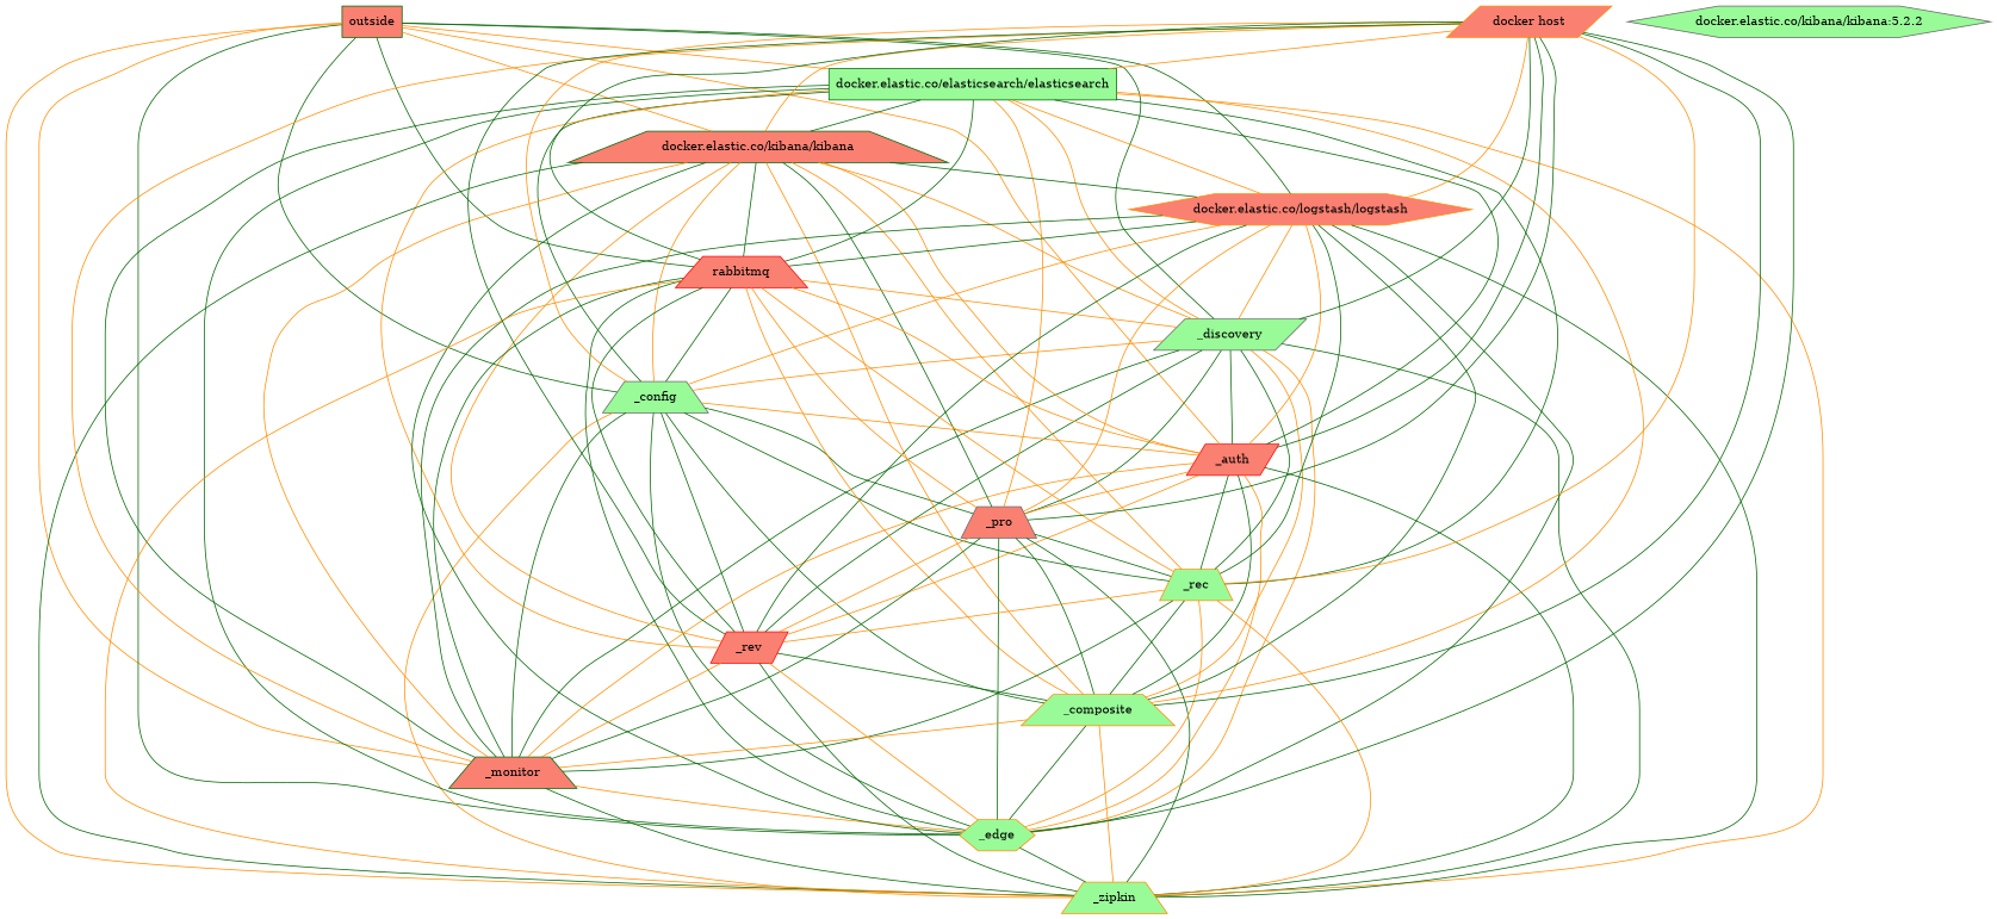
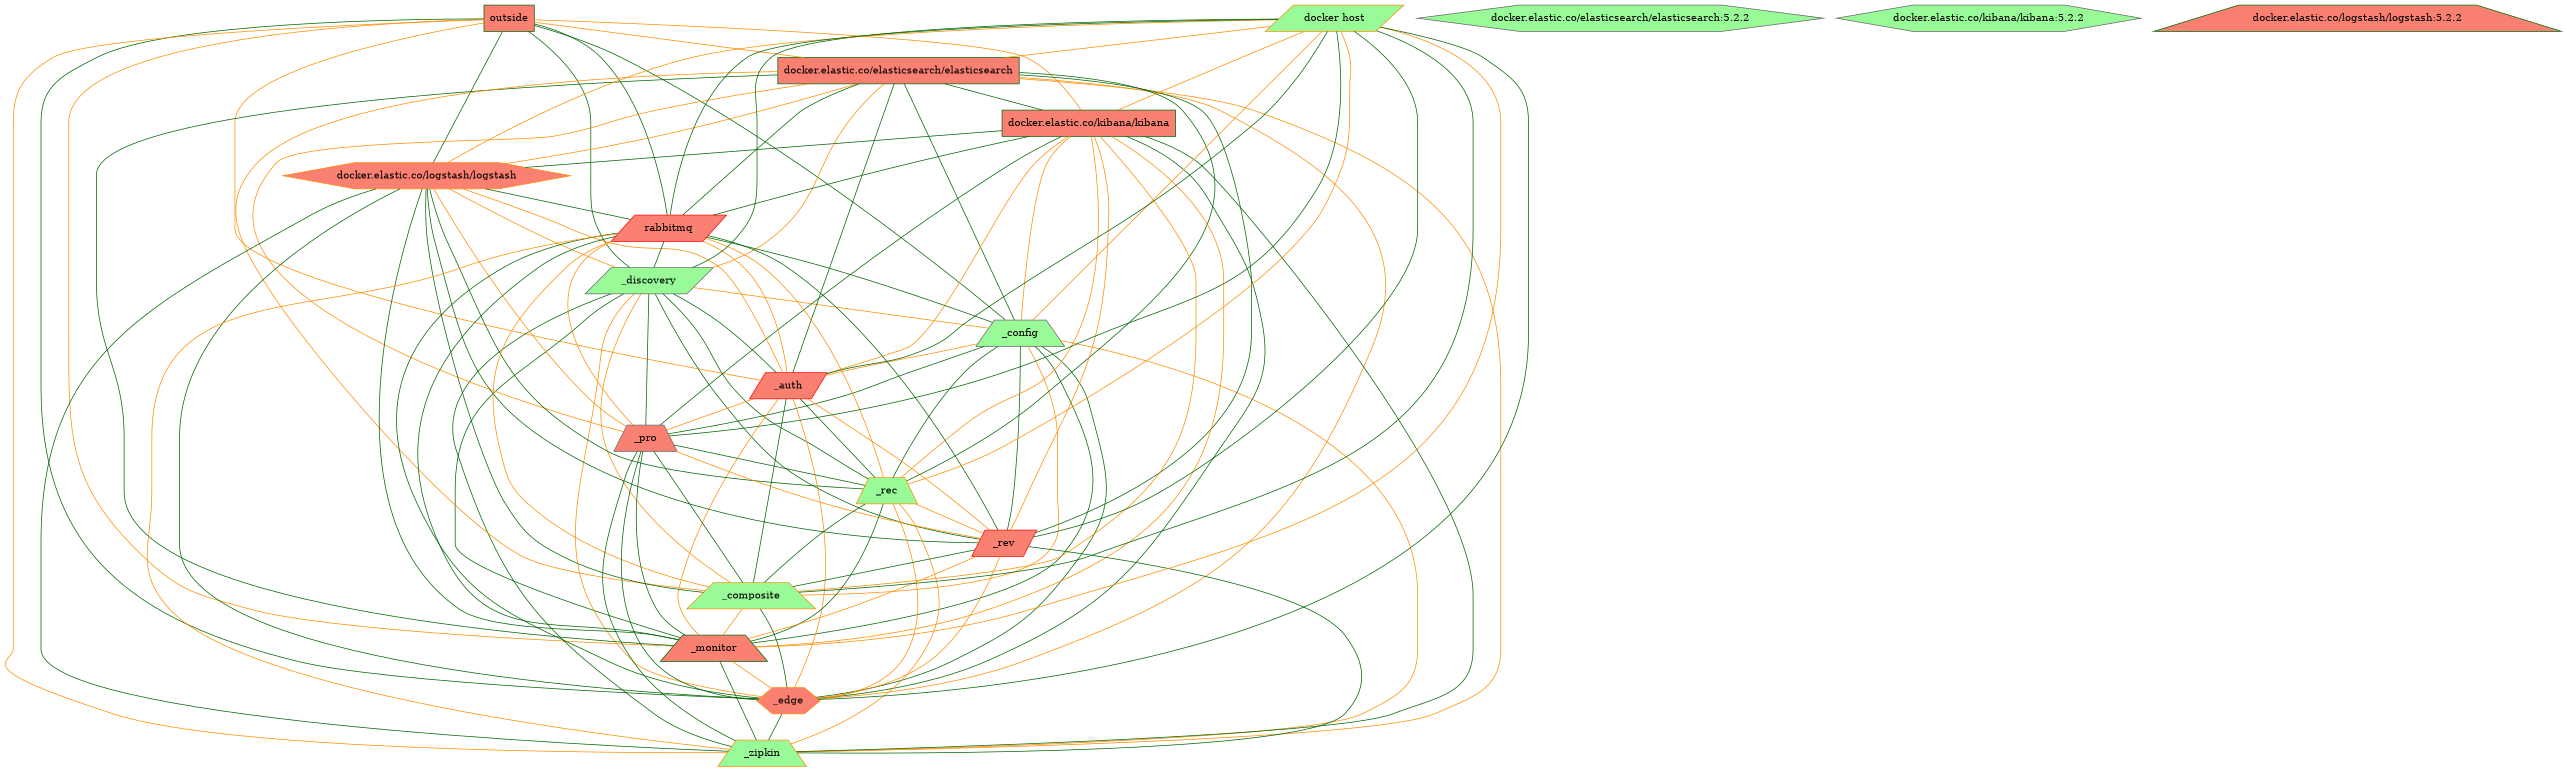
  graph {
    node [color=darkorange fillcolor=salmon shape=trapezium style=filled]
    edge [color=darkgreen contstraint=false]
    outside [color=darkgreen shape=box]
    _discovery [color=gray40 fillcolor=palegreen shape=parallelogram]
    _config [color=gray40 fillcolor=palegreen]
    _auth [color=red shape=parallelogram]
    _monitor [color=darkgreen]
-   _edge [fillcolor=palegreen shape=hexagon]
+   _edge [shape=hexagon]
    _zipkin [fillcolor=palegreen]
-   "docker.elastic.co/elasticsearch/elasticsearch" [color=darkgreen fillcolor=palegreen shape=box]
-   "docker.elastic.co/kibana/kibana" [color=darkgreen]
+   "docker.elastic.co/elasticsearch/elasticsearch" [color=darkgreen shape=box]
+   "docker.elastic.co/kibana/kibana" [color=darkgreen shape=box]
    "docker.elastic.co/logstash/logstash" [shape=hexagon]
-   rabbitmq [color=red]
+   rabbitmq [color=red shape=parallelogram]
    _pro [color=gray40]
    _rec [fillcolor=palegreen]
    _rev [color=red shape=parallelogram]
    _composite [fillcolor=palegreen]
-   "docker host" [shape=parallelogram]
+   "docker host" [fillcolor=palegreen shape=parallelogram]
+   "docker.elastic.co/elasticsearch/elasticsearch:5.2.2" [color=gray40 fillcolor=palegreen shape=hexagon]
    "docker.elastic.co/kibana/kibana:5.2.2" [color=gray40 fillcolor=palegreen shape=hexagon]
+   "docker.elastic.co/logstash/logstash:5.2.2" [color=darkgreen]
    outside -- _discovery
    outside -- _config
    outside -- _auth [color=darkorange]
    outside -- _monitor [color=darkorange]
    outside -- _edge
    outside -- _zipkin [color=darkorange]
    outside -- "docker.elastic.co/elasticsearch/elasticsearch" [color=darkorange headport="5.2.2"]
    outside -- "docker.elastic.co/kibana/kibana" [color=darkorange headport="5.2.2"]
    outside -- "docker.elastic.co/logstash/logstash" [headport="5.2.2"]
    outside -- rabbitmq [headport="3-management"]
    _discovery -- _config [color=darkorange]
    _discovery -- _auth
    _discovery -- _monitor
    _discovery -- _edge [color=darkorange]
    _discovery -- _zipkin
    _discovery -- _pro
    _discovery -- _rec
    _discovery -- _rev
    _discovery -- _composite [color=darkorange]
    _config -- _auth [color=darkorange]
    _config -- _monitor
    _config -- _edge
    _config -- _zipkin [color=darkorange]
    _config -- _pro
    _config -- _rec
    _config -- _rev
-   _config -- _composite
+   _config -- _composite [color=darkorange]
    _auth -- _monitor [color=darkorange]
    _auth -- _edge [color=darkorange]
-   _auth -- _zipkin
    _auth -- _pro [color=darkorange]
    _auth -- _rec
    _auth -- _rev [color=darkorange]
    _auth -- _composite
    _monitor -- _edge [color=darkorange]
    _monitor -- _zipkin
    _edge -- _zipkin
    "docker.elastic.co/elasticsearch/elasticsearch" -- _discovery [color=darkorange tailport="5.2.2"]
    "docker.elastic.co/elasticsearch/elasticsearch" -- _config [tailport="5.2.2"]
    "docker.elastic.co/elasticsearch/elasticsearch" -- _auth [tailport="5.2.2"]
    "docker.elastic.co/elasticsearch/elasticsearch" -- _monitor [tailport="5.2.2"]
-   "docker.elastic.co/elasticsearch/elasticsearch" -- _edge [tailport="5.2.2"]
+   "docker.elastic.co/elasticsearch/elasticsearch" -- _edge [color=darkorange tailport="5.2.2"]
    "docker.elastic.co/elasticsearch/elasticsearch" -- _zipkin [color=darkorange tailport="5.2.2"]
    "docker.elastic.co/elasticsearch/elasticsearch" -- "docker.elastic.co/kibana/kibana" [headport="5.2.2" tailport="5.2.2"]
    "docker.elastic.co/elasticsearch/elasticsearch" -- "docker.elastic.co/logstash/logstash" [color=darkorange headport="5.2.2" tailport="5.2.2"]
    "docker.elastic.co/elasticsearch/elasticsearch" -- rabbitmq [headport="3-management" tailport="5.2.2"]
    "docker.elastic.co/elasticsearch/elasticsearch" -- _pro [color=darkorange tailport="5.2.2"]
    "docker.elastic.co/elasticsearch/elasticsearch" -- _rec [tailport="5.2.2"]
-   "docker.elastic.co/elasticsearch/elasticsearch" -- _rev [color=darkorange tailport="5.2.2"]
+   "docker.elastic.co/elasticsearch/elasticsearch" -- _rev [tailport="5.2.2"]
    "docker.elastic.co/elasticsearch/elasticsearch" -- _composite [color=darkorange tailport="5.2.2"]
-   "docker.elastic.co/kibana/kibana" -- _discovery [color=darkorange tailport="5.2.2"]
    "docker.elastic.co/kibana/kibana" -- _config [color=darkorange tailport="5.2.2"]
    "docker.elastic.co/kibana/kibana" -- _auth [color=darkorange tailport="5.2.2"]
    "docker.elastic.co/kibana/kibana" -- _monitor [color=darkorange tailport="5.2.2"]
    "docker.elastic.co/kibana/kibana" -- _edge [tailport="5.2.2"]
    "docker.elastic.co/kibana/kibana" -- _zipkin [tailport="5.2.2"]
    "docker.elastic.co/kibana/kibana" -- "docker.elastic.co/logstash/logstash" [headport="5.2.2" tailport="5.2.2"]
    "docker.elastic.co/kibana/kibana" -- rabbitmq [headport="3-management" tailport="5.2.2"]
    "docker.elastic.co/kibana/kibana" -- _pro [tailport="5.2.2"]
    "docker.elastic.co/kibana/kibana" -- _rec [color=darkorange tailport="5.2.2"]
    "docker.elastic.co/kibana/kibana" -- _rev [color=darkorange tailport="5.2.2"]
    "docker.elastic.co/kibana/kibana" -- _composite [color=darkorange tailport="5.2.2"]
    "docker.elastic.co/logstash/logstash" -- _discovery [color=darkorange tailport="5.2.2"]
-   "docker.elastic.co/logstash/logstash" -- _config [color=darkorange tailport="5.2.2"]
    "docker.elastic.co/logstash/logstash" -- _auth [color=darkorange tailport="5.2.2"]
    "docker.elastic.co/logstash/logstash" -- _monitor [tailport="5.2.2"]
    "docker.elastic.co/logstash/logstash" -- _edge [tailport="5.2.2"]
    "docker.elastic.co/logstash/logstash" -- _zipkin [tailport="5.2.2"]
    "docker.elastic.co/logstash/logstash" -- rabbitmq [headport="3-management" tailport="5.2.2"]
    "docker.elastic.co/logstash/logstash" -- _pro [color=darkorange tailport="5.2.2"]
    "docker.elastic.co/logstash/logstash" -- _rec [tailport="5.2.2"]
    "docker.elastic.co/logstash/logstash" -- _rev [tailport="5.2.2"]
    "docker.elastic.co/logstash/logstash" -- _composite [tailport="5.2.2"]
-   rabbitmq -- _discovery [color=darkorange tailport="3-management"]
+   rabbitmq -- _discovery [tailport="3-management"]
    rabbitmq -- _config [tailport="3-management"]
    rabbitmq -- _auth [color=darkorange tailport="3-management"]
    rabbitmq -- _monitor [tailport="3-management"]
    rabbitmq -- _edge [tailport="3-management"]
    rabbitmq -- _zipkin [color=darkorange tailport="3-management"]
    rabbitmq -- _pro [color=darkorange tailport="3-management"]
    rabbitmq -- _rec [color=darkorange tailport="3-management"]
    rabbitmq -- _rev [tailport="3-management"]
    rabbitmq -- _composite [color=darkorange tailport="3-management"]
    _pro -- _monitor
    _pro -- _edge
    _pro -- _zipkin
    _pro -- _rec
    _pro -- _rev [color=darkorange]
    _pro -- _composite
    _rec -- _monitor
    _rec -- _edge [color=darkorange]
    _rec -- _zipkin [color=darkorange]
    _rec -- _rev [color=darkorange]
    _rec -- _composite
    _rev -- _monitor [color=darkorange]
    _rev -- _edge [color=darkorange]
    _rev -- _zipkin
    _rev -- _composite
    _composite -- _monitor [color=darkorange]
    _composite -- _edge
-   _composite -- _zipkin [color=darkorange]
    "docker host" -- _discovery
    "docker host" -- _config [color=darkorange]
    "docker host" -- _auth
    "docker host" -- _monitor [color=darkorange]
    "docker host" -- _edge
    "docker host" -- "docker.elastic.co/elasticsearch/elasticsearch" [color=darkorange headport="5.2.2"]
    "docker host" -- "docker.elastic.co/kibana/kibana" [color=darkorange headport="5.2.2"]
    "docker host" -- "docker.elastic.co/logstash/logstash" [color=darkorange headport="5.2.2"]
    "docker host" -- rabbitmq [headport="3-management"]
    "docker host" -- _pro
    "docker host" -- _rec [color=darkorange]
    "docker host" -- _rev
    "docker host" -- _composite
  }
